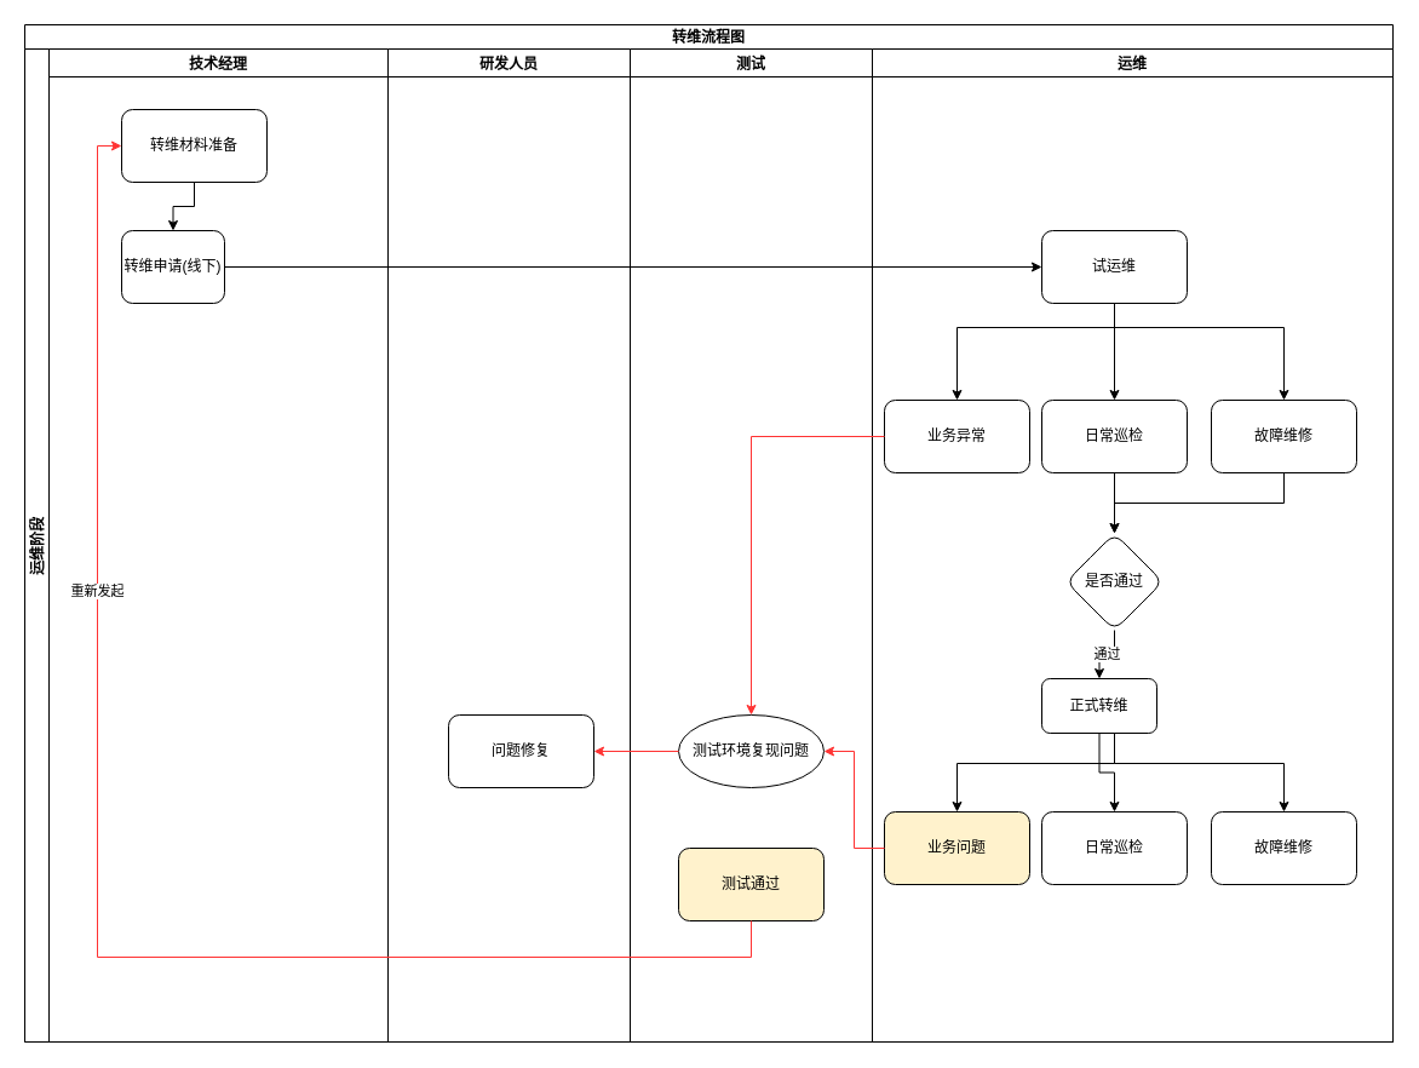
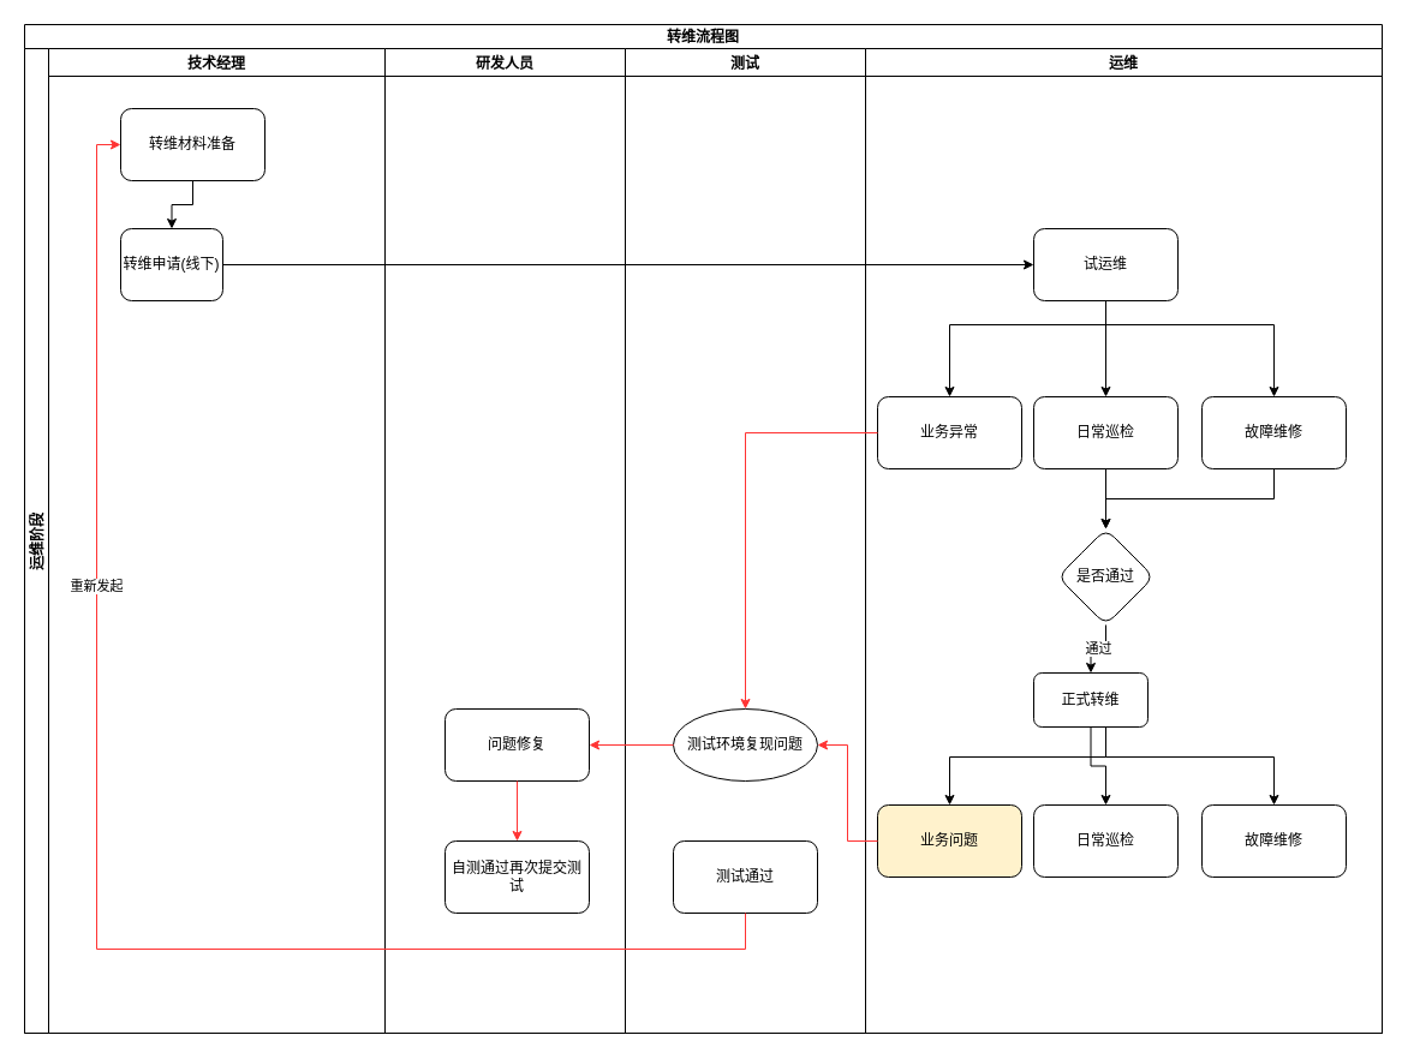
  <mxCell id="0" />
  <mxCell id="1" parent="0" />
  <mxCell id="2" value="转维流程图" style="swimlane;childLayout=stackLayout;resizeParent=1;resizeParentMax=0;horizontal=1;startSize=20;horizontalStack=0;" parent="1" vertex="1"><mxGeometry x="20" y="20" width="1130" height="840" as="geometry"><mxRectangle x="220" y="250" width="100" height="30" as="alternateBounds" /></mxGeometry></mxCell>
  <mxCell id="3" value="运维阶段" style="swimlane;startSize=20;horizontal=0;" parent="2" vertex="1"><mxGeometry y="20" width="1130" height="820" as="geometry" /></mxCell>
  <mxCell id="4" value="技术经理" style="swimlane;" parent="3" vertex="1"><mxGeometry x="20" width="280" height="820" as="geometry" /></mxCell>
  <mxCell id="5" value="转维申请(线下)" style="rounded=1;whiteSpace=wrap;html=1;" vertex="1" parent="4"><mxGeometry x="60" y="150" width="85" height="60" as="geometry" /></mxCell>
  <mxCell id="6" style="edgeStyle=orthogonalEdgeStyle;rounded=0;orthogonalLoop=1;jettySize=auto;html=1;exitX=0.5;exitY=1;exitDx=0;exitDy=0;entryX=0.5;entryY=0;entryDx=0;entryDy=0;strokeColor=#000000;" edge="1" parent="4" source="7" target="5"><mxGeometry relative="1" as="geometry" /></mxCell>
  <mxCell id="7" value="转维材料准备" style="rounded=1;whiteSpace=wrap;html=1;" vertex="1" parent="4"><mxGeometry x="60" y="50" width="120" height="60" as="geometry" /></mxCell>
  <mxCell id="8" value="研发人员" style="swimlane;" parent="3" vertex="1"><mxGeometry x="300" width="200" height="820" as="geometry" /></mxCell>
+ <mxCell id="9" value="自测通过再次提交测试" style="whiteSpace=wrap;html=1;rounded=1;" vertex="1" parent="8"><mxGeometry x="50" y="660" width="120" height="60" as="geometry" /></mxCell>
  <mxCell id="10" value="问题修复" style="whiteSpace=wrap;html=1;rounded=1;" vertex="1" parent="8"><mxGeometry x="50" y="550" width="120" height="60" as="geometry" /></mxCell>
+ <mxCell id="11" value="" style="edgeStyle=orthogonalEdgeStyle;rounded=0;orthogonalLoop=1;jettySize=auto;html=1;strokeColor=#FF3333;" edge="1" parent="8" source="10" target="9"><mxGeometry relative="1" as="geometry" /></mxCell>
  <mxCell id="12" value="测试" style="swimlane;" parent="3" vertex="1"><mxGeometry x="500" width="200" height="820" as="geometry" /></mxCell>
  <mxCell id="13" value="测试环境复现问题" style="ellipse;whiteSpace=wrap;html=1;" vertex="1" parent="12"><mxGeometry x="40" y="550" width="120" height="60" as="geometry" /></mxCell>
- <mxCell id="14" value="测试通过" style="whiteSpace=wrap;html=1;rounded=1;fillColor=#fff2cc;" vertex="1" parent="12"><mxGeometry x="40" y="660" width="120" height="60" as="geometry" /></mxCell>
+ <mxCell id="14" value="测试通过" style="whiteSpace=wrap;html=1;rounded=1;" vertex="1" parent="12"><mxGeometry x="40" y="660" width="120" height="60" as="geometry" /></mxCell>
  <mxCell id="15" value="运维" style="swimlane;" parent="3" vertex="1"><mxGeometry x="700" width="430" height="820" as="geometry" /></mxCell>
  <mxCell id="16" value="试运维" style="whiteSpace=wrap;html=1;rounded=1;" vertex="1" parent="15"><mxGeometry x="140" y="150" width="120" height="60" as="geometry" /></mxCell>
  <mxCell id="17" value="" style="edgeStyle=orthogonalEdgeStyle;rounded=0;orthogonalLoop=1;jettySize=auto;html=1;strokeColor=#000000;" edge="1" parent="15" source="18" target="23"><mxGeometry relative="1" as="geometry" /></mxCell>
  <mxCell id="18" value="日常巡检" style="whiteSpace=wrap;html=1;rounded=1;" vertex="1" parent="15"><mxGeometry x="140" y="290" width="120" height="60" as="geometry" /></mxCell>
  <mxCell id="19" value="" style="edgeStyle=orthogonalEdgeStyle;rounded=0;orthogonalLoop=1;jettySize=auto;html=1;strokeColor=#000000;" edge="1" parent="15" source="16" target="18"><mxGeometry relative="1" as="geometry" /></mxCell>
  <mxCell id="20" style="edgeStyle=orthogonalEdgeStyle;rounded=0;orthogonalLoop=1;jettySize=auto;html=1;exitX=0.5;exitY=1;exitDx=0;exitDy=0;entryX=0.5;entryY=0;entryDx=0;entryDy=0;strokeColor=#000000;" edge="1" parent="15" source="21" target="23"><mxGeometry relative="1" as="geometry" /></mxCell>
  <mxCell id="21" value="故障维修" style="whiteSpace=wrap;html=1;rounded=1;" vertex="1" parent="15"><mxGeometry x="280" y="290" width="120" height="60" as="geometry" /></mxCell>
  <mxCell id="22" value="" style="edgeStyle=orthogonalEdgeStyle;rounded=0;orthogonalLoop=1;jettySize=auto;html=1;strokeColor=#000000;" edge="1" parent="15" source="16" target="21"><mxGeometry relative="1" as="geometry"><Array as="points"><mxPoint x="200" y="230" /><mxPoint x="340" y="230" /></Array></mxGeometry></mxCell>
  <mxCell id="23" value="是否通过" style="rhombus;whiteSpace=wrap;html=1;rounded=1;" vertex="1" parent="15"><mxGeometry x="160" y="400" width="80" height="80" as="geometry" /></mxCell>
  <mxCell id="24" value="" style="edgeStyle=orthogonalEdgeStyle;rounded=0;orthogonalLoop=1;jettySize=auto;html=1;strokeColor=#000000;" edge="1" parent="15" source="25" target="33"><mxGeometry relative="1" as="geometry" /></mxCell>
  <mxCell id="25" value="正式转维" style="whiteSpace=wrap;html=1;rounded=1;" vertex="1" parent="15"><mxGeometry x="140" y="520" width="95" height="45" as="geometry" /></mxCell>
  <mxCell id="26" value="通过" style="edgeStyle=orthogonalEdgeStyle;rounded=0;orthogonalLoop=1;jettySize=auto;html=1;strokeColor=#000000;" edge="1" parent="15" source="23" target="25"><mxGeometry relative="1" as="geometry" /></mxCell>
  <mxCell id="27" value="业务异常" style="whiteSpace=wrap;html=1;rounded=1;" vertex="1" parent="15"><mxGeometry x="10" y="290" width="120" height="60" as="geometry" /></mxCell>
  <mxCell id="28" value="" style="edgeStyle=orthogonalEdgeStyle;rounded=0;orthogonalLoop=1;jettySize=auto;html=1;strokeColor=#000000;" edge="1" parent="15" source="16" target="27"><mxGeometry relative="1" as="geometry"><Array as="points"><mxPoint x="200" y="230" /><mxPoint x="70" y="230" /></Array></mxGeometry></mxCell>
  <mxCell id="29" value="业务问题" style="whiteSpace=wrap;html=1;rounded=1;fillColor=#fff2cc;" vertex="1" parent="15"><mxGeometry x="10" y="630" width="120" height="60" as="geometry" /></mxCell>
  <mxCell id="30" value="" style="edgeStyle=orthogonalEdgeStyle;rounded=0;orthogonalLoop=1;jettySize=auto;html=1;strokeColor=#000000;" edge="1" parent="15" source="25" target="29"><mxGeometry relative="1" as="geometry"><Array as="points"><mxPoint x="200" y="590" /><mxPoint x="70" y="590" /></Array></mxGeometry></mxCell>
  <mxCell id="31" value="故障维修" style="whiteSpace=wrap;html=1;rounded=1;" vertex="1" parent="15"><mxGeometry x="280" y="630" width="120" height="60" as="geometry" /></mxCell>
  <mxCell id="32" value="" style="edgeStyle=orthogonalEdgeStyle;rounded=0;orthogonalLoop=1;jettySize=auto;html=1;strokeColor=#000000;" edge="1" parent="15" source="25" target="31"><mxGeometry relative="1" as="geometry"><Array as="points"><mxPoint x="200" y="590" /><mxPoint x="340" y="590" /></Array></mxGeometry></mxCell>
  <mxCell id="33" value="日常巡检" style="whiteSpace=wrap;html=1;rounded=1;" vertex="1" parent="15"><mxGeometry x="140" y="630" width="120" height="60" as="geometry" /></mxCell>
  <mxCell id="34" value="" style="edgeStyle=orthogonalEdgeStyle;rounded=0;orthogonalLoop=1;jettySize=auto;html=1;strokeColor=#000000;" edge="1" parent="3" source="5" target="16"><mxGeometry relative="1" as="geometry" /></mxCell>
  <mxCell id="35" value="" style="edgeStyle=orthogonalEdgeStyle;rounded=0;orthogonalLoop=1;jettySize=auto;html=1;strokeColor=#FF3333;" edge="1" parent="3" source="27" target="13"><mxGeometry relative="1" as="geometry" /></mxCell>
  <mxCell id="36" value="" style="edgeStyle=orthogonalEdgeStyle;rounded=0;orthogonalLoop=1;jettySize=auto;html=1;strokeColor=#FF3333;" edge="1" parent="3" source="13" target="10"><mxGeometry relative="1" as="geometry" /></mxCell>
  <mxCell id="37" style="edgeStyle=orthogonalEdgeStyle;rounded=0;orthogonalLoop=1;jettySize=auto;html=1;exitX=0;exitY=0.5;exitDx=0;exitDy=0;entryX=1;entryY=0.5;entryDx=0;entryDy=0;strokeColor=#FF3333;" edge="1" parent="3" source="29" target="13"><mxGeometry relative="1" as="geometry" /></mxCell>
  <mxCell id="38" style="edgeStyle=orthogonalEdgeStyle;rounded=0;orthogonalLoop=1;jettySize=auto;html=1;exitX=0.5;exitY=1;exitDx=0;exitDy=0;strokeColor=#FF3333;" edge="1" parent="1" source="14"><mxGeometry relative="1" as="geometry"><mxPoint x="100" y="120" as="targetPoint" /><Array as="points"><mxPoint x="620" y="790" /><mxPoint x="80" y="790" /><mxPoint x="80" y="120" /></Array></mxGeometry></mxCell>
  <mxCell id="39" value="重新发起" style="edgeLabel;html=1;align=center;verticalAlign=middle;resizable=0;points=[];" vertex="1" connectable="0" parent="38"><mxGeometry x="0.387" y="1" relative="1" as="geometry"><mxPoint y="1" as="offset" /></mxGeometry></mxCell>
